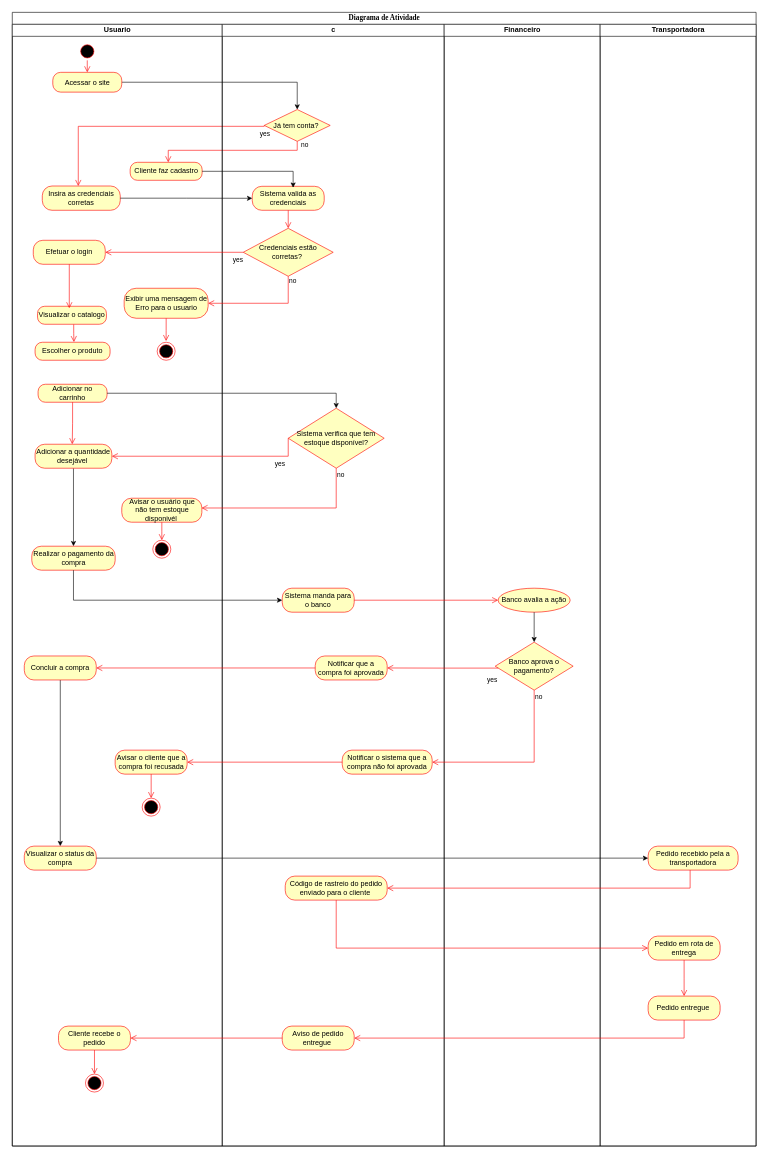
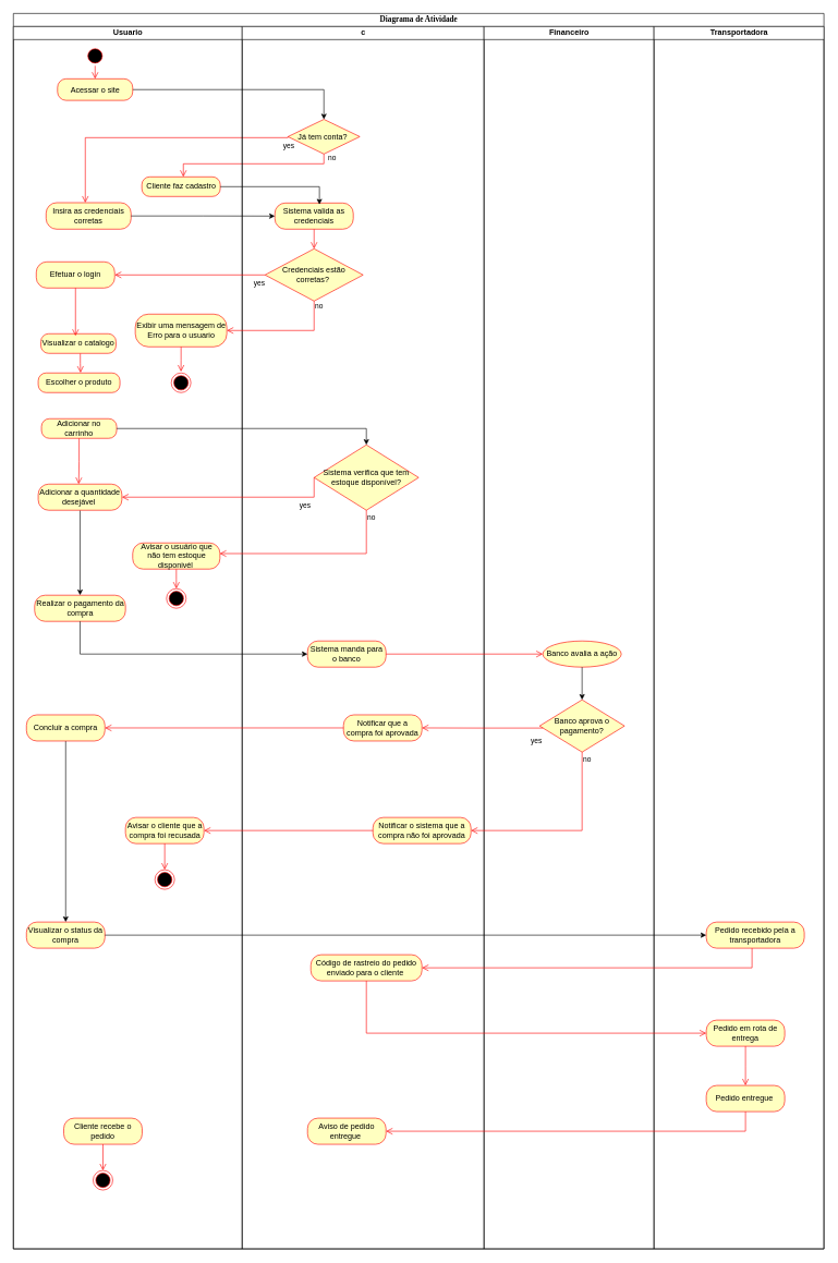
  <mxCell id="0" />
  <mxCell id="1" parent="0" />
  <mxCell id="2" value="Diagrama de Atividade" style="swimlane;html=1;childLayout=stackLayout;startSize=20;rounded=0;shadow=0;comic=0;labelBackgroundColor=none;strokeWidth=1;fontFamily=Verdana;fontSize=12;align=center;" parent="1" vertex="1"><mxGeometry x="20" y="20" width="1240" height="1890" as="geometry" /></mxCell>
  <mxCell id="3" style="edgeStyle=orthogonalEdgeStyle;rounded=0;orthogonalLoop=1;jettySize=auto;html=1;entryX=0.5;entryY=0;entryDx=0;entryDy=0;" parent="2" source="9" target="38" edge="1"><mxGeometry relative="1" as="geometry"><Array as="points"><mxPoint x="475" y="117" /></Array></mxGeometry></mxCell>
  <mxCell id="4" value="no" style="edgeStyle=orthogonalEdgeStyle;html=1;align=left;verticalAlign=bottom;endArrow=open;endSize=8;strokeColor=#ff0000;rounded=0;exitX=0.5;exitY=1;exitDx=0;exitDy=0;" parent="2" source="38" target="17" edge="1"><mxGeometry x="-0.88" y="5" relative="1" as="geometry"><mxPoint x="120" y="334.5" as="targetPoint" /><mxPoint x="710.053" y="274.497" as="sourcePoint" /><Array as="points"><mxPoint x="475" y="230" /><mxPoint x="260" y="230" /></Array><mxPoint x="5" y="-5" as="offset" /></mxGeometry></mxCell>
  <mxCell id="5" value="yes" style="edgeStyle=orthogonalEdgeStyle;html=1;align=left;verticalAlign=top;endArrow=open;endSize=8;strokeColor=#ff0000;rounded=0;exitX=0;exitY=0.5;exitDx=0;exitDy=0;" parent="2" source="38" target="18" edge="1"><mxGeometry x="-0.948" relative="1" as="geometry"><mxPoint x="120" y="264.5" as="targetPoint" /><mxPoint x="410" y="180" as="sourcePoint" /><Array as="points"><mxPoint x="420" y="190" /><mxPoint x="110" y="190" /></Array><mxPoint as="offset" /></mxGeometry></mxCell>
  <mxCell id="6" value="Usuario" style="swimlane;html=1;startSize=20;" parent="2" vertex="1"><mxGeometry y="20" width="350" height="1870" as="geometry" /></mxCell>
  <mxCell id="7" value="" style="ellipse;html=1;shape=startState;fillColor=#000000;strokeColor=#ff0000;" parent="6" vertex="1"><mxGeometry x="110" y="30" width="30" height="30" as="geometry" /></mxCell>
  <mxCell id="8" value="" style="edgeStyle=orthogonalEdgeStyle;html=1;verticalAlign=bottom;endArrow=open;endSize=8;strokeColor=#ff0000;rounded=0;entryX=0.5;entryY=0;entryDx=0;entryDy=0;" parent="6" source="7" target="9" edge="1"><mxGeometry relative="1" as="geometry"><mxPoint x="125" y="110" as="targetPoint" /></mxGeometry></mxCell>
  <mxCell id="9" value="Acessar o site" style="rounded=1;whiteSpace=wrap;html=1;arcSize=40;fontColor=#000000;fillColor=#ffffc0;strokeColor=#ff0000;" parent="6" vertex="1"><mxGeometry x="67.5" y="80" width="115" height="33" as="geometry" /></mxCell>
  <mxCell id="10" value="Visualizar o catalogo" style="rounded=1;whiteSpace=wrap;html=1;arcSize=40;fontColor=#000000;fillColor=#ffffc0;strokeColor=#ff0000;" parent="6" vertex="1"><mxGeometry x="42" y="470" width="115" height="30" as="geometry" /></mxCell>
  <mxCell id="11" value="" style="edgeStyle=orthogonalEdgeStyle;html=1;verticalAlign=bottom;endArrow=open;endSize=8;strokeColor=#ff0000;rounded=0;entryX=0.518;entryY=-0.011;entryDx=0;entryDy=0;exitX=0.525;exitY=1.011;exitDx=0;exitDy=0;exitPerimeter=0;entryPerimeter=0;" parent="6" source="10" target="12" edge="1"><mxGeometry relative="1" as="geometry"><mxPoint x="103.5" y="560" as="targetPoint" /><mxPoint x="103" y="530" as="sourcePoint" /></mxGeometry></mxCell>
  <mxCell id="12" value="Escolher o produto" style="rounded=1;whiteSpace=wrap;html=1;arcSize=40;fontColor=#000000;fillColor=#ffffc0;strokeColor=#ff0000;" parent="6" vertex="1"><mxGeometry x="38" y="530" width="125" height="30" as="geometry" /></mxCell>
  <mxCell id="13" value="Adicionar no carrinho" style="rounded=1;whiteSpace=wrap;html=1;arcSize=40;fontColor=#000000;fillColor=#ffffc0;strokeColor=#ff0000;" parent="6" vertex="1"><mxGeometry x="43" y="600" width="115" height="30" as="geometry" /></mxCell>
  <mxCell id="14" value="" style="edgeStyle=orthogonalEdgeStyle;html=1;verticalAlign=bottom;endArrow=open;endSize=8;strokeColor=#ff0000;rounded=0;exitX=0.5;exitY=1;exitDx=0;exitDy=0;entryX=0.484;entryY=0;entryDx=0;entryDy=0;entryPerimeter=0;" parent="6" source="13" target="16" edge="1"><mxGeometry relative="1" as="geometry"><mxPoint x="120" y="680" as="targetPoint" /><mxPoint x="100.5" y="690" as="sourcePoint" /><Array as="points"><mxPoint x="100" y="665" /><mxPoint x="100" y="665" /></Array></mxGeometry></mxCell>
  <mxCell id="15" style="edgeStyle=orthogonalEdgeStyle;rounded=0;orthogonalLoop=1;jettySize=auto;html=1;entryX=0.5;entryY=0;entryDx=0;entryDy=0;" parent="6" source="16" target="27" edge="1"><mxGeometry relative="1" as="geometry" /></mxCell>
  <mxCell id="16" value="Adicionar a quantidade desejável&amp;nbsp;" style="rounded=1;whiteSpace=wrap;html=1;arcSize=40;fontColor=#000000;fillColor=#ffffc0;strokeColor=#ff0000;" parent="6" vertex="1"><mxGeometry x="38" y="700" width="128" height="40" as="geometry" /></mxCell>
  <mxCell id="17" value="Cliente faz cadastro" style="rounded=1;whiteSpace=wrap;html=1;arcSize=40;fontColor=#000000;fillColor=#ffffc0;strokeColor=#ff0000;" parent="6" vertex="1"><mxGeometry x="196.5" y="230" width="120" height="30" as="geometry" /></mxCell>
  <mxCell id="18" value="Insira as credenciais corretas" style="rounded=1;whiteSpace=wrap;html=1;arcSize=40;fontColor=#000000;fillColor=#ffffc0;strokeColor=#ff0000;" parent="6" vertex="1"><mxGeometry x="50" y="269.5" width="130" height="40.5" as="geometry" /></mxCell>
  <mxCell id="19" value="Exibir uma mensagem de Erro para o usuario" style="rounded=1;whiteSpace=wrap;html=1;arcSize=40;fontColor=#000000;fillColor=#ffffc0;strokeColor=#ff0000;" parent="6" vertex="1"><mxGeometry x="186.5" y="440" width="140" height="50" as="geometry" /></mxCell>
  <mxCell id="20" value="" style="edgeStyle=orthogonalEdgeStyle;html=1;verticalAlign=bottom;endArrow=open;endSize=8;strokeColor=#ff0000;rounded=0;entryX=0.497;entryY=-0.068;entryDx=0;entryDy=0;entryPerimeter=0;" parent="6" source="19" target="21" edge="1"><mxGeometry relative="1" as="geometry"><mxPoint x="246.5" y="630" as="targetPoint" /></mxGeometry></mxCell>
  <mxCell id="21" value="" style="ellipse;html=1;shape=endState;fillColor=#000000;strokeColor=#ff0000;" parent="6" vertex="1"><mxGeometry x="241.5" y="530" width="30" height="30" as="geometry" /></mxCell>
  <mxCell id="22" value="Efetuar o login" style="rounded=1;whiteSpace=wrap;html=1;arcSize=40;fontColor=#000000;fillColor=#ffffc0;strokeColor=#ff0000;" parent="6" vertex="1"><mxGeometry x="35" y="360" width="120" height="40" as="geometry" /></mxCell>
  <mxCell id="23" value="" style="edgeStyle=orthogonalEdgeStyle;html=1;verticalAlign=bottom;endArrow=open;endSize=8;strokeColor=#ff0000;rounded=0;entryX=0.461;entryY=0.111;entryDx=0;entryDy=0;entryPerimeter=0;" parent="6" source="22" target="10" edge="1"><mxGeometry relative="1" as="geometry"><mxPoint x="95" y="460" as="targetPoint" /></mxGeometry></mxCell>
  <mxCell id="24" value="Avisar o usuário que não tem estoque disponivél&amp;nbsp;" style="rounded=1;whiteSpace=wrap;html=1;arcSize=40;fontColor=#000000;fillColor=#ffffc0;strokeColor=#ff0000;" parent="6" vertex="1"><mxGeometry x="182.5" y="790" width="133.5" height="40" as="geometry" /></mxCell>
  <mxCell id="25" value="" style="edgeStyle=orthogonalEdgeStyle;html=1;verticalAlign=bottom;endArrow=open;endSize=8;strokeColor=#ff0000;rounded=0;entryX=0.5;entryY=0;entryDx=0;entryDy=0;" parent="6" source="24" target="26" edge="1"><mxGeometry relative="1" as="geometry"><mxPoint x="250" y="860" as="targetPoint" /><mxPoint x="265.998" y="840" as="sourcePoint" /></mxGeometry></mxCell>
  <mxCell id="26" value="" style="ellipse;html=1;shape=endState;fillColor=#000000;strokeColor=#ff0000;" parent="6" vertex="1"><mxGeometry x="234.25" y="860" width="30" height="30" as="geometry" /></mxCell>
  <mxCell id="27" value="Realizar o pagamento da compra" style="rounded=1;whiteSpace=wrap;html=1;arcSize=40;fontColor=#000000;fillColor=#ffffc0;strokeColor=#ff0000;" parent="6" vertex="1"><mxGeometry x="32.5" y="870" width="139" height="40" as="geometry" /></mxCell>
  <mxCell id="28" value="Avisar o cliente que a compra foi recusada" style="rounded=1;whiteSpace=wrap;html=1;arcSize=40;fontColor=#000000;fillColor=#ffffc0;strokeColor=#ff0000;" parent="6" vertex="1"><mxGeometry x="171.5" y="1210" width="120" height="40" as="geometry" /></mxCell>
  <mxCell id="29" value="" style="edgeStyle=orthogonalEdgeStyle;html=1;verticalAlign=bottom;endArrow=open;endSize=8;strokeColor=#ff0000;rounded=0;entryX=0.5;entryY=0;entryDx=0;entryDy=0;" parent="6" source="28" target="30" edge="1"><mxGeometry relative="1" as="geometry"><mxPoint x="240" y="1280" as="targetPoint" /></mxGeometry></mxCell>
  <mxCell id="30" value="" style="ellipse;html=1;shape=endState;fillColor=#000000;strokeColor=#ff0000;" parent="6" vertex="1"><mxGeometry x="216.5" y="1290" width="30" height="30" as="geometry" /></mxCell>
  <mxCell id="31" style="edgeStyle=orthogonalEdgeStyle;rounded=0;orthogonalLoop=1;jettySize=auto;html=1;entryX=0.5;entryY=0;entryDx=0;entryDy=0;" parent="6" source="32" target="33" edge="1"><mxGeometry relative="1" as="geometry" /></mxCell>
  <mxCell id="32" value="Concluir a compra" style="rounded=1;whiteSpace=wrap;html=1;arcSize=40;fontColor=#000000;fillColor=#ffffc0;strokeColor=#ff0000;" parent="6" vertex="1"><mxGeometry x="20" y="1053" width="120" height="40" as="geometry" /></mxCell>
  <mxCell id="33" value="Visualizar o status da compra" style="rounded=1;whiteSpace=wrap;html=1;arcSize=40;fontColor=#000000;fillColor=#ffffc0;strokeColor=#ff0000;" parent="6" vertex="1"><mxGeometry x="20" y="1370" width="120" height="40" as="geometry" /></mxCell>
  <mxCell id="34" value="Cliente recebe o pedido" style="rounded=1;whiteSpace=wrap;html=1;arcSize=40;fontColor=#000000;fillColor=#ffffc0;strokeColor=#ff0000;" vertex="1" parent="6"><mxGeometry x="77" y="1670" width="120" height="40" as="geometry" /></mxCell>
  <mxCell id="35" value="" style="edgeStyle=orthogonalEdgeStyle;html=1;verticalAlign=bottom;endArrow=open;endSize=8;strokeColor=#ff0000;rounded=0;entryX=0.5;entryY=0;entryDx=0;entryDy=0;" edge="1" source="34" parent="6" target="36"><mxGeometry relative="1" as="geometry"><mxPoint x="137" y="1770" as="targetPoint" /></mxGeometry></mxCell>
  <mxCell id="36" value="" style="ellipse;html=1;shape=endState;fillColor=#000000;strokeColor=#ff0000;" vertex="1" parent="6"><mxGeometry x="122" y="1750" width="30" height="30" as="geometry" /></mxCell>
  <mxCell id="37" value="c" style="swimlane;html=1;startSize=20;" parent="2" vertex="1"><mxGeometry x="350" y="20" width="370" height="1870" as="geometry" /></mxCell>
  <mxCell id="38" value="Já tem conta?&amp;nbsp;" style="rhombus;whiteSpace=wrap;html=1;fontColor=#000000;fillColor=#ffffc0;strokeColor=#ff0000;" parent="37" vertex="1"><mxGeometry x="70" y="142" width="110" height="53" as="geometry" /></mxCell>
  <mxCell id="39" value="Sistema valida as credenciais" style="rounded=1;whiteSpace=wrap;html=1;arcSize=40;fontColor=#000000;fillColor=#ffffc0;strokeColor=#ff0000;" parent="37" vertex="1"><mxGeometry x="50" y="270" width="120" height="40" as="geometry" /></mxCell>
  <mxCell id="40" value="" style="edgeStyle=orthogonalEdgeStyle;html=1;verticalAlign=bottom;endArrow=open;endSize=8;strokeColor=#ff0000;rounded=0;entryX=0.5;entryY=0;entryDx=0;entryDy=0;" parent="37" source="39" target="41" edge="1"><mxGeometry relative="1" as="geometry"><mxPoint x="110" y="370" as="targetPoint" /></mxGeometry></mxCell>
  <mxCell id="41" value="Credenciais estão corretas?&amp;nbsp;" style="rhombus;whiteSpace=wrap;html=1;fontColor=#000000;fillColor=#ffffc0;strokeColor=#ff0000;" parent="37" vertex="1"><mxGeometry x="35" y="340" width="150" height="80" as="geometry" /></mxCell>
  <mxCell id="42" value="&lt;font&gt;Sistema verifica que tem estoque disponível?&lt;/font&gt;" style="rhombus;whiteSpace=wrap;html=1;fontColor=#000000;fillColor=#ffffc0;strokeColor=#ff0000;" parent="37" vertex="1"><mxGeometry x="110" y="640" width="160" height="100" as="geometry" /></mxCell>
  <mxCell id="43" value="Sistema manda para o banco" style="rounded=1;whiteSpace=wrap;html=1;arcSize=40;fontColor=#000000;fillColor=#ffffc0;strokeColor=#ff0000;" parent="37" vertex="1"><mxGeometry x="100" y="940" width="120" height="40" as="geometry" /></mxCell>
  <mxCell id="44" value="Notificar o sistema que a compra não foi aprovada" style="rounded=1;whiteSpace=wrap;html=1;arcSize=40;fontColor=#000000;fillColor=#ffffc0;strokeColor=#ff0000;" parent="37" vertex="1"><mxGeometry x="200" y="1210" width="150" height="40" as="geometry" /></mxCell>
  <mxCell id="45" value="Notificar que a compra foi aprovada" style="rounded=1;whiteSpace=wrap;html=1;arcSize=40;fontColor=#000000;fillColor=#ffffc0;strokeColor=#ff0000;" parent="37" vertex="1"><mxGeometry x="155" y="1053" width="120" height="40" as="geometry" /></mxCell>
  <mxCell id="46" value="Código de rastreio do pedido enviado para o cliente&amp;nbsp;" style="rounded=1;whiteSpace=wrap;html=1;arcSize=40;fontColor=#000000;fillColor=#ffffc0;strokeColor=#ff0000;" vertex="1" parent="37"><mxGeometry x="105" y="1420" width="170" height="40" as="geometry" /></mxCell>
  <mxCell id="47" value="Aviso de pedido entregue&amp;nbsp;" style="rounded=1;whiteSpace=wrap;html=1;arcSize=40;fontColor=#000000;fillColor=#ffffc0;strokeColor=#ff0000;" vertex="1" parent="37"><mxGeometry x="100" y="1670" width="120" height="40" as="geometry" /></mxCell>
  <mxCell id="48" value="Financeiro" style="swimlane;html=1;startSize=20;" parent="2" vertex="1"><mxGeometry x="720" y="20" width="260" height="1870" as="geometry" /></mxCell>
  <mxCell id="49" value="Banco avalia a ação" style="ellipse;whiteSpace=wrap;html=1;arcSize=40;fontColor=#000000;fillColor=#ffffc0;strokeColor=#ff0000;" parent="48" vertex="1"><mxGeometry x="90" y="940" width="120" height="40" as="geometry" /></mxCell>
  <mxCell id="50" value="Banco aprova o pagamento?" style="rhombus;whiteSpace=wrap;html=1;fontColor=#000000;fillColor=#ffffc0;strokeColor=#ff0000;" parent="48" vertex="1"><mxGeometry x="85" y="1030" width="130" height="80" as="geometry" /></mxCell>
  <mxCell id="51" style="edgeStyle=orthogonalEdgeStyle;rounded=0;orthogonalLoop=1;jettySize=auto;html=1;entryX=0.5;entryY=0;entryDx=0;entryDy=0;" parent="48" source="49" target="50" edge="1"><mxGeometry relative="1" as="geometry" /></mxCell>
  <mxCell id="52" value="Transportadora" style="swimlane;html=1;startSize=20;" parent="2" vertex="1"><mxGeometry x="980" y="20" width="260" height="1870" as="geometry" /></mxCell>
  <mxCell id="53" value="Pedido recebido pela a transportadora" style="rounded=1;whiteSpace=wrap;html=1;arcSize=40;fontColor=#000000;fillColor=#ffffc0;strokeColor=#ff0000;" vertex="1" parent="52"><mxGeometry x="80" y="1370" width="150" height="40" as="geometry" /></mxCell>
  <mxCell id="54" value="Pedido em rota de entrega" style="rounded=1;whiteSpace=wrap;html=1;arcSize=40;fontColor=#000000;fillColor=#ffffc0;strokeColor=#ff0000;" vertex="1" parent="52"><mxGeometry x="80" y="1520" width="120" height="40" as="geometry" /></mxCell>
  <mxCell id="55" value="" style="edgeStyle=orthogonalEdgeStyle;html=1;verticalAlign=bottom;endArrow=open;endSize=8;strokeColor=#ff0000;rounded=0;" edge="1" source="54" parent="52"><mxGeometry relative="1" as="geometry"><mxPoint x="140" y="1620" as="targetPoint" /></mxGeometry></mxCell>
  <mxCell id="56" value="Pedido entregue&amp;nbsp;" style="rounded=1;whiteSpace=wrap;html=1;arcSize=40;fontColor=#000000;fillColor=#ffffc0;strokeColor=#ff0000;" vertex="1" parent="52"><mxGeometry x="80" y="1620" width="120" height="40" as="geometry" /></mxCell>
  <mxCell id="57" style="edgeStyle=orthogonalEdgeStyle;rounded=0;orthogonalLoop=1;jettySize=auto;html=1;entryX=0.568;entryY=0.058;entryDx=0;entryDy=0;entryPerimeter=0;" parent="2" source="17" target="39" edge="1"><mxGeometry relative="1" as="geometry" /></mxCell>
  <mxCell id="58" style="edgeStyle=orthogonalEdgeStyle;rounded=0;orthogonalLoop=1;jettySize=auto;html=1;entryX=0;entryY=0.5;entryDx=0;entryDy=0;" parent="2" source="18" target="39" edge="1"><mxGeometry relative="1" as="geometry" /></mxCell>
  <mxCell id="59" value="no" style="edgeStyle=orthogonalEdgeStyle;html=1;align=left;verticalAlign=bottom;endArrow=open;endSize=8;strokeColor=#ff0000;rounded=0;" parent="2" source="41" target="19" edge="1"><mxGeometry x="-0.817" relative="1" as="geometry"><mxPoint x="560" y="440" as="targetPoint" /><Array as="points"><mxPoint x="460" y="485" /></Array><mxPoint as="offset" /></mxGeometry></mxCell>
  <mxCell id="60" value="yes" style="edgeStyle=orthogonalEdgeStyle;html=1;align=left;verticalAlign=top;endArrow=open;endSize=8;strokeColor=#ff0000;rounded=0;exitX=0;exitY=0.5;exitDx=0;exitDy=0;entryX=1;entryY=0.5;entryDx=0;entryDy=0;" parent="2" source="41" target="22" edge="1"><mxGeometry x="-0.831" relative="1" as="geometry"><mxPoint x="300" y="460" as="targetPoint" /><mxPoint as="offset" /></mxGeometry></mxCell>
  <mxCell id="61" style="edgeStyle=orthogonalEdgeStyle;rounded=0;orthogonalLoop=1;jettySize=auto;html=1;entryX=0.5;entryY=0;entryDx=0;entryDy=0;" parent="2" source="13" target="42" edge="1"><mxGeometry relative="1" as="geometry" /></mxCell>
  <mxCell id="62" value="no" style="edgeStyle=orthogonalEdgeStyle;html=1;align=left;verticalAlign=bottom;endArrow=open;endSize=8;strokeColor=#ff0000;rounded=0;entryX=0.996;entryY=0.407;entryDx=0;entryDy=0;entryPerimeter=0;" parent="2" source="42" target="24" edge="1"><mxGeometry x="-0.863" relative="1" as="geometry"><mxPoint x="650" y="770" as="targetPoint" /><Array as="points"><mxPoint x="540" y="826" /></Array><mxPoint as="offset" /></mxGeometry></mxCell>
  <mxCell id="63" value="yes" style="edgeStyle=orthogonalEdgeStyle;html=1;align=left;verticalAlign=top;endArrow=open;endSize=8;strokeColor=#ff0000;rounded=0;entryX=1;entryY=0.5;entryDx=0;entryDy=0;exitX=0;exitY=0.5;exitDx=0;exitDy=0;" parent="2" source="42" target="16" edge="1"><mxGeometry x="-0.665" relative="1" as="geometry"><mxPoint x="420" y="740" as="targetPoint" /><mxPoint x="410" y="720" as="sourcePoint" /><Array as="points"><mxPoint x="460" y="740" /></Array><mxPoint as="offset" /></mxGeometry></mxCell>
  <mxCell id="64" style="edgeStyle=orthogonalEdgeStyle;rounded=0;orthogonalLoop=1;jettySize=auto;html=1;entryX=0;entryY=0.5;entryDx=0;entryDy=0;" parent="2" source="27" target="43" edge="1"><mxGeometry relative="1" as="geometry"><Array as="points"><mxPoint x="102" y="980" /></Array></mxGeometry></mxCell>
  <mxCell id="65" value="" style="edgeStyle=orthogonalEdgeStyle;html=1;verticalAlign=bottom;endArrow=open;endSize=8;strokeColor=#ff0000;rounded=0;entryX=0;entryY=0.5;entryDx=0;entryDy=0;" parent="2" source="43" target="49" edge="1"><mxGeometry relative="1" as="geometry"><mxPoint x="510" y="1060" as="targetPoint" /></mxGeometry></mxCell>
  <mxCell id="66" value="no" style="edgeStyle=orthogonalEdgeStyle;html=1;align=left;verticalAlign=bottom;endArrow=open;endSize=8;strokeColor=#ff0000;rounded=0;" parent="2" source="50" target="44" edge="1"><mxGeometry x="-0.862" relative="1" as="geometry"><mxPoint x="960" y="1170" as="targetPoint" /><Array as="points"><mxPoint x="870" y="1250" /></Array><mxPoint as="offset" /></mxGeometry></mxCell>
  <mxCell id="67" value="" style="edgeStyle=orthogonalEdgeStyle;html=1;verticalAlign=bottom;endArrow=open;endSize=8;strokeColor=#ff0000;rounded=0;" parent="2" source="44" target="28" edge="1"><mxGeometry relative="1" as="geometry"><mxPoint x="610" y="1330" as="targetPoint" /></mxGeometry></mxCell>
  <mxCell id="68" value="yes" style="edgeStyle=orthogonalEdgeStyle;html=1;align=left;verticalAlign=top;endArrow=open;endSize=8;strokeColor=#ff0000;rounded=0;exitX=0.04;exitY=0.54;exitDx=0;exitDy=0;exitPerimeter=0;" parent="2" source="50" target="45" edge="1"><mxGeometry x="-0.785" y="7" relative="1" as="geometry"><mxPoint x="750" y="1170" as="targetPoint" /><mxPoint as="offset" /></mxGeometry></mxCell>
  <mxCell id="69" value="" style="edgeStyle=orthogonalEdgeStyle;html=1;verticalAlign=bottom;endArrow=open;endSize=8;strokeColor=#ff0000;rounded=0;" parent="2" source="45" target="32" edge="1"><mxGeometry relative="1" as="geometry"><mxPoint x="555" y="1180" as="targetPoint" /></mxGeometry></mxCell>
  <mxCell id="70" style="edgeStyle=orthogonalEdgeStyle;rounded=0;orthogonalLoop=1;jettySize=auto;html=1;entryX=0;entryY=0.5;entryDx=0;entryDy=0;" edge="1" parent="2" source="33" target="53"><mxGeometry relative="1" as="geometry"><mxPoint x="1060" y="1400" as="targetPoint" /></mxGeometry></mxCell>
  <mxCell id="71" value="" style="edgeStyle=orthogonalEdgeStyle;html=1;verticalAlign=bottom;endArrow=open;endSize=8;strokeColor=#ff0000;rounded=0;entryX=1;entryY=0.5;entryDx=0;entryDy=0;" edge="1" source="53" parent="2" target="46"><mxGeometry relative="1" as="geometry"><mxPoint x="1040" y="1510" as="targetPoint" /><Array as="points"><mxPoint x="1130" y="1460" /></Array></mxGeometry></mxCell>
  <mxCell id="72" value="" style="edgeStyle=orthogonalEdgeStyle;html=1;verticalAlign=bottom;endArrow=open;endSize=8;strokeColor=#ff0000;rounded=0;entryX=0;entryY=0.5;entryDx=0;entryDy=0;" edge="1" source="46" parent="2" target="54"><mxGeometry relative="1" as="geometry"><mxPoint x="540" y="1550" as="targetPoint" /><Array as="points"><mxPoint x="540" y="1560" /></Array></mxGeometry></mxCell>
  <mxCell id="73" value="" style="edgeStyle=orthogonalEdgeStyle;html=1;verticalAlign=bottom;endArrow=open;endSize=8;strokeColor=#ff0000;rounded=0;entryX=1;entryY=0.5;entryDx=0;entryDy=0;" edge="1" source="56" parent="2" target="47"><mxGeometry relative="1" as="geometry"><mxPoint x="1120" y="1740" as="targetPoint" /><Array as="points"><mxPoint x="1120" y="1710" /></Array></mxGeometry></mxCell>
- <mxCell id="74" value="" style="edgeStyle=orthogonalEdgeStyle;html=1;verticalAlign=bottom;endArrow=open;endSize=8;strokeColor=#ff0000;rounded=0;entryX=1;entryY=0.5;entryDx=0;entryDy=0;" edge="1" source="47" parent="2" target="34"><mxGeometry relative="1" as="geometry"><mxPoint x="510" y="1790" as="targetPoint" /></mxGeometry></mxCell>
